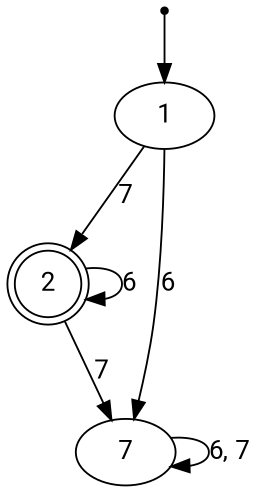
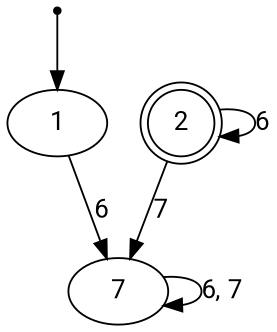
  digraph {
    fontname=Roboto
    rankdir=TB
    node [fontname=Roboto]
    edge [fontname=Roboto]
    inic [shape=point]
    1
    2 [shape=doublecircle]
    n4 [label=7]
    inic -> 1
-   1 -> 2 [label=7]
    1 -> n4 [label=6]
    2 -> 2 [label=6]
    2 -> n4 [label=7]
    n4 -> n4 [label="6, 7"]
  }
